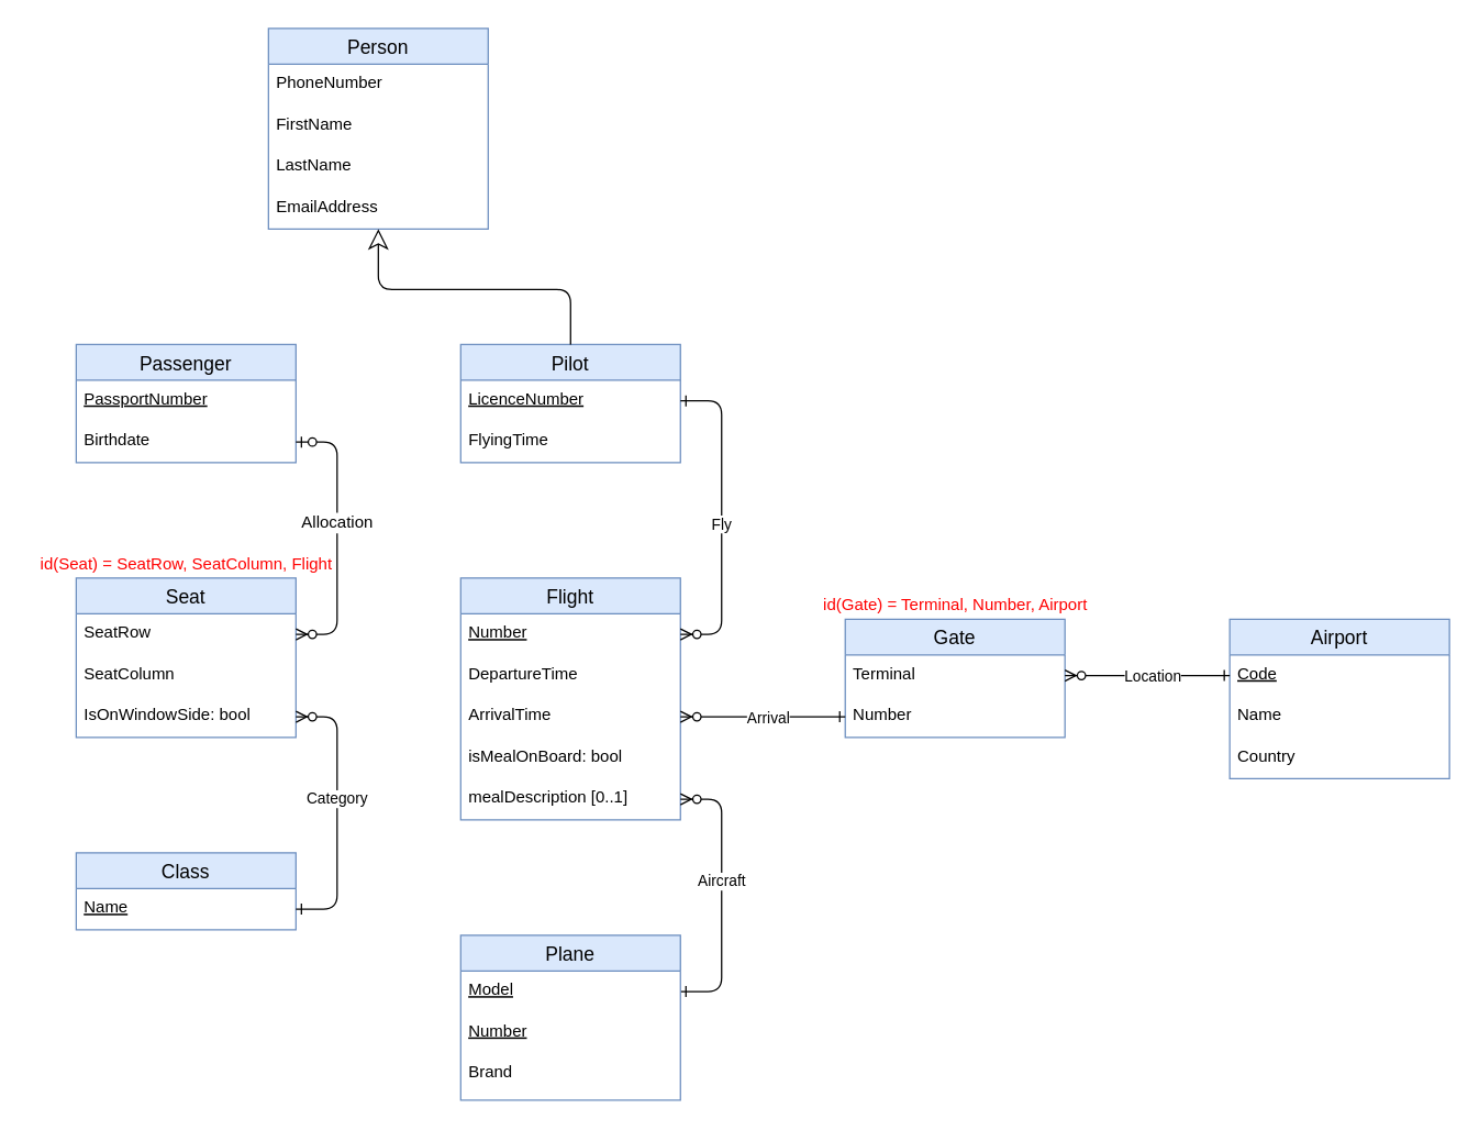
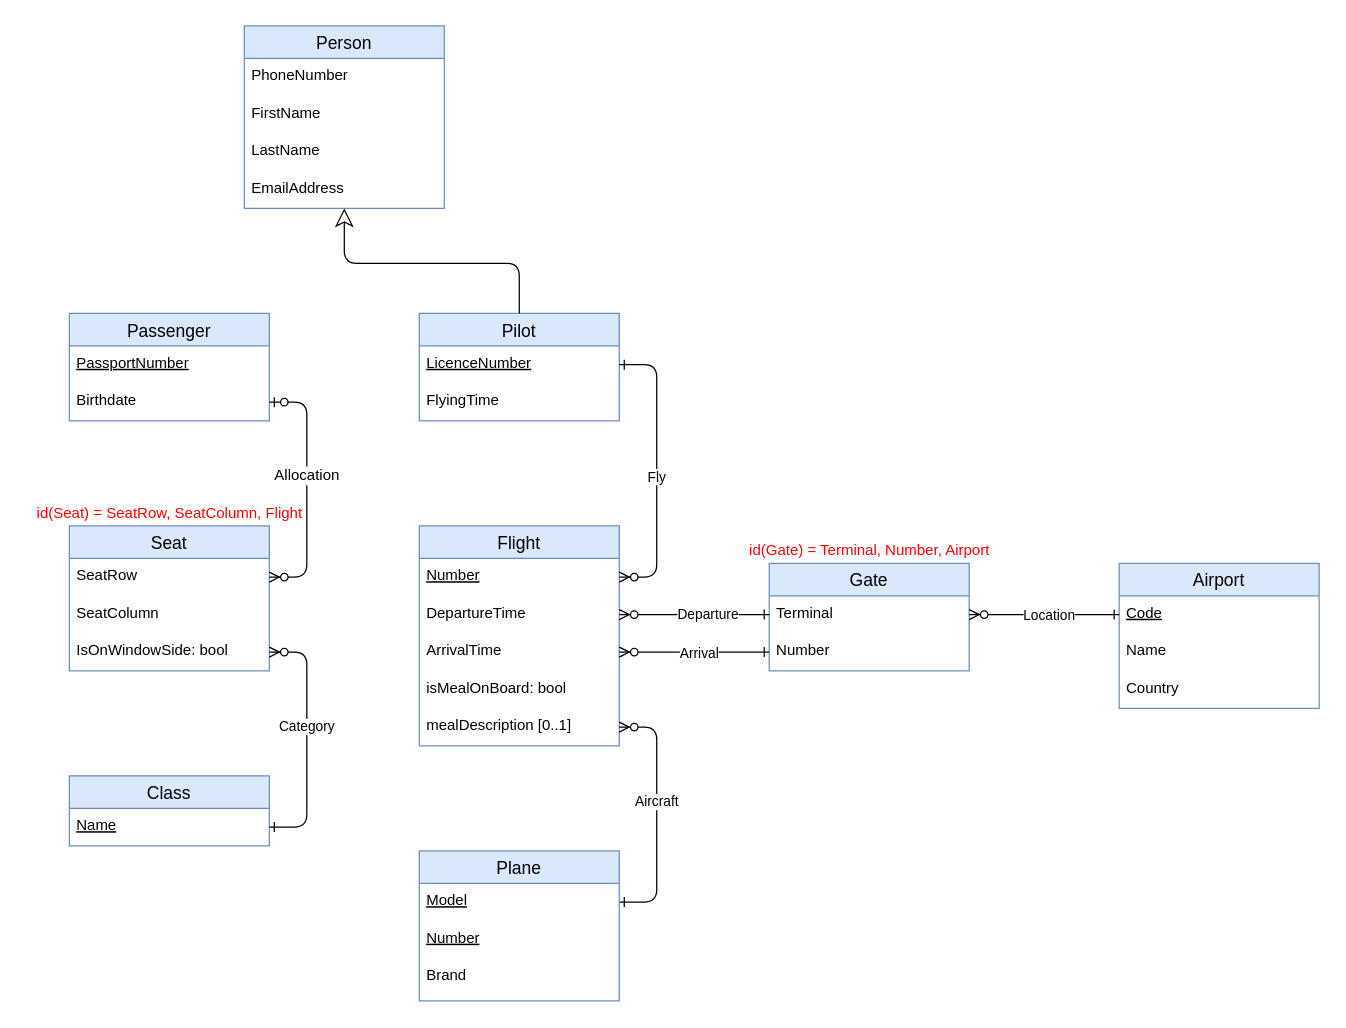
  <mxCell id="0" />
  <mxCell id="1" parent="0" />
  <mxCell id="2" value="Seat" style="swimlane;fontStyle=0;childLayout=stackLayout;horizontal=1;startSize=26;horizontalStack=0;resizeParent=1;resizeParentMax=0;resizeLast=0;collapsible=1;marginBottom=0;align=center;fontSize=14;fillColor=#dae8fc;strokeColor=#6c8ebf;" parent="1" vertex="1"><mxGeometry x="55" width="160" height="116" as="geometry" y="420" /></mxCell>
  <mxCell id="3" value="SeatRow" style="text;strokeColor=none;fillColor=none;spacingLeft=4;spacingRight=4;overflow=hidden;rotatable=0;points=[[0,0.5],[1,0.5]];portConstraint=eastwest;fontSize=12;fontStyle=0" parent="2" vertex="1"><mxGeometry y="26" width="160" height="30" as="geometry" /></mxCell>
  <mxCell id="4" value="SeatColumn" style="text;strokeColor=none;fillColor=none;spacingLeft=4;spacingRight=4;overflow=hidden;rotatable=0;points=[[0,0.5],[1,0.5]];portConstraint=eastwest;fontSize=12;fontStyle=0" parent="2" vertex="1"><mxGeometry y="56" width="160" height="30" as="geometry" /></mxCell>
  <mxCell id="5" value="IsOnWindowSide: bool" style="text;strokeColor=none;fillColor=none;spacingLeft=4;spacingRight=4;overflow=hidden;rotatable=0;points=[[0,0.5],[1,0.5]];portConstraint=eastwest;fontSize=12;" parent="2" vertex="1"><mxGeometry y="86" width="160" height="30" as="geometry" /></mxCell>
  <mxCell id="6" style="edgeStyle=orthogonalEdgeStyle;rounded=0;orthogonalLoop=1;jettySize=auto;html=1;exitX=1;exitY=0.5;exitDx=0;exitDy=0;" parent="2" source="3" target="3" edge="1"><mxGeometry relative="1" as="geometry" /></mxCell>
  <mxCell id="7" value="Flight" style="swimlane;fontStyle=0;childLayout=stackLayout;horizontal=1;startSize=26;horizontalStack=0;resizeParent=1;resizeParentMax=0;resizeLast=0;collapsible=1;marginBottom=0;align=center;fontSize=14;fillColor=#dae8fc;strokeColor=#6c8ebf;" parent="1" vertex="1"><mxGeometry x="335" width="160" height="176" as="geometry" y="420" /></mxCell>
  <mxCell id="8" value="Number" style="text;strokeColor=none;fillColor=none;spacingLeft=4;spacingRight=4;overflow=hidden;rotatable=0;points=[[0,0.5],[1,0.5]];portConstraint=eastwest;fontSize=12;fontStyle=4" parent="7" vertex="1"><mxGeometry y="26" width="160" height="30" as="geometry" /></mxCell>
  <mxCell id="9" value="DepartureTime" style="text;strokeColor=none;fillColor=none;spacingLeft=4;spacingRight=4;overflow=hidden;rotatable=0;points=[[0,0.5],[1,0.5]];portConstraint=eastwest;fontSize=12;" parent="7" vertex="1"><mxGeometry y="56" width="160" height="30" as="geometry" /></mxCell>
  <mxCell id="10" value="ArrivalTime" style="text;strokeColor=none;fillColor=none;spacingLeft=4;spacingRight=4;overflow=hidden;rotatable=0;points=[[0,0.5],[1,0.5]];portConstraint=eastwest;fontSize=12;fontStyle=0" parent="7" vertex="1"><mxGeometry y="86" width="160" height="30" as="geometry" /></mxCell>
  <mxCell id="11" value="isMealOnBoard: bool" style="text;strokeColor=none;fillColor=none;spacingLeft=4;spacingRight=4;overflow=hidden;rotatable=0;points=[[0,0.5],[1,0.5]];portConstraint=eastwest;fontSize=12;fontStyle=0" parent="7" vertex="1"><mxGeometry y="116" width="160" height="30" as="geometry" /></mxCell>
  <mxCell id="12" value="mealDescription [0..1]" style="text;strokeColor=none;fillColor=none;spacingLeft=4;spacingRight=4;overflow=hidden;rotatable=0;points=[[0,0.5],[1,0.5]];portConstraint=eastwest;fontSize=12;fontStyle=0" parent="7" vertex="1"><mxGeometry y="146" width="160" height="30" as="geometry" /></mxCell>
  <mxCell id="13" value="Passenger" style="swimlane;fontStyle=0;childLayout=stackLayout;horizontal=1;startSize=26;horizontalStack=0;resizeParent=1;resizeParentMax=0;resizeLast=0;collapsible=1;marginBottom=0;align=center;fontSize=14;fillColor=#dae8fc;strokeColor=#6c8ebf;" parent="1" vertex="1"><mxGeometry x="55" y="250" width="160" height="86" as="geometry" /></mxCell>
  <mxCell id="14" value="PassportNumber" style="text;strokeColor=none;fillColor=none;spacingLeft=4;spacingRight=4;overflow=hidden;rotatable=0;points=[[0,0.5],[1,0.5]];portConstraint=eastwest;fontSize=12;fontStyle=4" parent="13" vertex="1"><mxGeometry y="26" width="160" height="30" as="geometry" /></mxCell>
  <mxCell id="15" value="Birthdate" style="text;strokeColor=none;fillColor=none;spacingLeft=4;spacingRight=4;overflow=hidden;rotatable=0;points=[[0,0.5],[1,0.5]];portConstraint=eastwest;fontSize=12;" parent="13" vertex="1"><mxGeometry y="56" width="160" height="30" as="geometry" /></mxCell>
  <mxCell id="16" value="Pilot" style="swimlane;fontStyle=0;childLayout=stackLayout;horizontal=1;startSize=26;horizontalStack=0;resizeParent=1;resizeParentMax=0;resizeLast=0;collapsible=1;marginBottom=0;align=center;fontSize=14;fillColor=#dae8fc;strokeColor=#6c8ebf;" parent="1" vertex="1"><mxGeometry x="335" y="250" width="160" height="86" as="geometry" /></mxCell>
  <mxCell id="17" value="LicenceNumber" style="text;strokeColor=none;fillColor=none;spacingLeft=4;spacingRight=4;overflow=hidden;rotatable=0;points=[[0,0.5],[1,0.5]];portConstraint=eastwest;fontSize=12;fontStyle=4" parent="16" vertex="1"><mxGeometry y="26" width="160" height="30" as="geometry" /></mxCell>
  <mxCell id="18" value="FlyingTime" style="text;strokeColor=none;fillColor=none;spacingLeft=4;spacingRight=4;overflow=hidden;rotatable=0;points=[[0,0.5],[1,0.5]];portConstraint=eastwest;fontSize=12;" parent="16" vertex="1"><mxGeometry y="56" width="160" height="30" as="geometry" /></mxCell>
  <mxCell id="19" value="Gate" style="swimlane;fontStyle=0;childLayout=stackLayout;horizontal=1;startSize=26;horizontalStack=0;resizeParent=1;resizeParentMax=0;resizeLast=0;collapsible=1;marginBottom=0;align=center;fontSize=14;fillColor=#dae8fc;strokeColor=#6c8ebf;" parent="1" vertex="1"><mxGeometry x="615" y="450" width="160" height="86" as="geometry" /></mxCell>
  <mxCell id="20" value="Terminal" style="text;strokeColor=none;fillColor=none;spacingLeft=4;spacingRight=4;overflow=hidden;rotatable=0;points=[[0,0.5],[1,0.5]];portConstraint=eastwest;fontSize=12;fontStyle=0" parent="19" vertex="1"><mxGeometry y="26" width="160" height="30" as="geometry" /></mxCell>
  <mxCell id="21" value="Number" style="text;strokeColor=none;fillColor=none;spacingLeft=4;spacingRight=4;overflow=hidden;rotatable=0;points=[[0,0.5],[1,0.5]];portConstraint=eastwest;fontSize=12;fontStyle=0" parent="19" vertex="1"><mxGeometry y="56" width="160" height="30" as="geometry" /></mxCell>
  <mxCell id="22" value="Allocation" style="edgeStyle=entityRelationEdgeStyle;fontSize=12;html=1;endArrow=ERzeroToMany;endFill=1;startArrow=ERzeroToOne;startFill=1;" parent="1" source="15" target="3" edge="1"><mxGeometry x="-0.11" width="100" height="100" relative="1" as="geometry"><mxPoint x="-95" y="240" as="sourcePoint" /><mxPoint x="-15" y="450" as="targetPoint" /><mxPoint as="offset" /></mxGeometry></mxCell>
  <mxCell id="23" value="" style="edgeStyle=entityRelationEdgeStyle;fontSize=12;html=1;endArrow=ERzeroToMany;endFill=1;startArrow=ERone;startFill=0;" parent="1" source="17" target="8" edge="1"><mxGeometry width="100" height="100" relative="1" as="geometry"><mxPoint x="455" y="970" as="sourcePoint" /><mxPoint x="555" y="870" as="targetPoint" /></mxGeometry></mxCell>
  <mxCell id="24" value="Fly" style="edgeLabel;html=1;align=center;verticalAlign=middle;resizable=0;points=[];" parent="23" vertex="1" connectable="0"><mxGeometry x="0.035" y="-1" relative="1" as="geometry"><mxPoint as="offset" /></mxGeometry></mxCell>
+ <mxCell id="25" value="" style="edgeStyle=entityRelationEdgeStyle;fontSize=12;html=1;endArrow=ERzeroToMany;endFill=1;startArrow=ERone;startFill=0;" parent="1" source="20" target="9" edge="1"><mxGeometry width="100" height="100" relative="1" as="geometry"><mxPoint x="755" y="421" as="sourcePoint" /><mxPoint x="555" y="920" as="targetPoint" /></mxGeometry></mxCell>
+ <mxCell id="26" value="Departure" style="edgeLabel;html=1;align=center;verticalAlign=middle;resizable=0;points=[];" parent="25" vertex="1" connectable="0"><mxGeometry x="-0.031" relative="1" as="geometry"><mxPoint x="8.61" y="-1" as="offset" /></mxGeometry></mxCell>
  <mxCell id="27" value="" style="edgeStyle=entityRelationEdgeStyle;fontSize=12;html=1;endArrow=ERzeroToMany;endFill=1;startArrow=ERone;startFill=0;" parent="1" source="21" target="10" edge="1"><mxGeometry width="100" height="100" relative="1" as="geometry"><mxPoint x="455" y="1020" as="sourcePoint" /><mxPoint x="605" y="840" as="targetPoint" /></mxGeometry></mxCell>
  <mxCell id="28" value="Arrival" style="edgeLabel;html=1;align=center;verticalAlign=middle;resizable=0;points=[];" parent="27" vertex="1" connectable="0"><mxGeometry x="0.031" y="-1" relative="1" as="geometry"><mxPoint x="5" y="1" as="offset" /></mxGeometry></mxCell>
  <mxCell id="29" value="&lt;font color=&quot;#ff0000&quot;&gt;id(Seat) = SeatRow, SeatColumn, Flight&lt;/font&gt;" style="text;html=1;align=center;verticalAlign=middle;resizable=0;points=[];autosize=1;" parent="1" vertex="1"><mxGeometry x="20" y="400" width="230" height="20" as="geometry" /></mxCell>
  <mxCell id="30" value="" style="edgeStyle=entityRelationEdgeStyle;fontSize=12;html=1;endArrow=ERzeroToMany;endFill=1;startArrow=ERone;startFill=0;" parent="1" source="44" target="12" edge="1"><mxGeometry width="100" height="100" relative="1" as="geometry"><mxPoint x="345" y="630" as="sourcePoint" /><mxPoint x="325" y="710" as="targetPoint" /></mxGeometry></mxCell>
  <mxCell id="31" value="Aircraft" style="edgeLabel;html=1;align=center;verticalAlign=middle;resizable=0;points=[];" parent="30" vertex="1" connectable="0"><mxGeometry x="-0.144" y="1" relative="1" as="geometry"><mxPoint y="-25" as="offset" /></mxGeometry></mxCell>
  <mxCell id="32" value="Class" style="swimlane;fontStyle=0;childLayout=stackLayout;horizontal=1;startSize=26;horizontalStack=0;resizeParent=1;resizeParentMax=0;resizeLast=0;collapsible=1;marginBottom=0;align=center;fontSize=14;fillColor=#dae8fc;strokeColor=#6c8ebf;" parent="1" vertex="1"><mxGeometry x="55" y="620" width="160" height="56" as="geometry" /></mxCell>
  <mxCell id="33" value="Name" style="text;strokeColor=none;fillColor=none;spacingLeft=4;spacingRight=4;overflow=hidden;rotatable=0;points=[[0,0.5],[1,0.5]];portConstraint=eastwest;fontSize=12;fontStyle=4" parent="32" vertex="1"><mxGeometry y="26" width="160" height="30" as="geometry" /></mxCell>
  <mxCell id="34" value="" style="edgeStyle=entityRelationEdgeStyle;fontSize=12;html=1;endArrow=ERzeroToMany;endFill=1;startArrow=ERone;startFill=0;" parent="1" source="33" target="5" edge="1"><mxGeometry width="100" height="100" relative="1" as="geometry"><mxPoint x="95" y="750" as="sourcePoint" /><mxPoint x="195" y="650" as="targetPoint" /></mxGeometry></mxCell>
  <mxCell id="35" value="Category" style="edgeLabel;html=1;align=center;verticalAlign=middle;resizable=0;points=[];" parent="34" vertex="1" connectable="0"><mxGeometry x="-0.149" y="1" relative="1" as="geometry"><mxPoint y="-26" as="offset" /></mxGeometry></mxCell>
  <mxCell id="36" value="Airport" style="swimlane;fontStyle=0;childLayout=stackLayout;horizontal=1;startSize=26;horizontalStack=0;resizeParent=1;resizeParentMax=0;resizeLast=0;collapsible=1;marginBottom=0;align=center;fontSize=14;fillColor=#dae8fc;strokeColor=#6c8ebf;" parent="1" vertex="1"><mxGeometry x="895" y="450" width="160" height="116" as="geometry" /></mxCell>
  <mxCell id="37" value="Code" style="text;strokeColor=none;fillColor=none;spacingLeft=4;spacingRight=4;overflow=hidden;rotatable=0;points=[[0,0.5],[1,0.5]];portConstraint=eastwest;fontSize=12;fontStyle=4" parent="36" vertex="1"><mxGeometry y="26" width="160" height="30" as="geometry" /></mxCell>
  <mxCell id="38" value="Name" style="text;strokeColor=none;fillColor=none;spacingLeft=4;spacingRight=4;overflow=hidden;rotatable=0;points=[[0,0.5],[1,0.5]];portConstraint=eastwest;fontSize=12;" parent="36" vertex="1"><mxGeometry y="56" width="160" height="30" as="geometry" /></mxCell>
  <mxCell id="39" value="Country" style="text;strokeColor=none;fillColor=none;spacingLeft=4;spacingRight=4;overflow=hidden;rotatable=0;points=[[0,0.5],[1,0.5]];portConstraint=eastwest;fontSize=12;" parent="36" vertex="1"><mxGeometry y="86" width="160" height="30" as="geometry" /></mxCell>
  <mxCell id="40" value="" style="edgeStyle=entityRelationEdgeStyle;fontSize=12;html=1;endArrow=ERzeroToMany;endFill=1;startArrow=ERone;startFill=0;" parent="1" source="37" target="20" edge="1"><mxGeometry width="100" height="100" relative="1" as="geometry"><mxPoint x="780" y="480" as="sourcePoint" /><mxPoint x="620" y="620" as="targetPoint" /></mxGeometry></mxCell>
  <mxCell id="41" value="Location" style="edgeLabel;html=1;align=center;verticalAlign=middle;resizable=0;points=[];" parent="40" vertex="1" connectable="0"><mxGeometry x="0.031" y="-1" relative="1" as="geometry"><mxPoint x="5" y="1" as="offset" /></mxGeometry></mxCell>
  <mxCell id="42" value="&lt;font color=&quot;#ff0000&quot;&gt;id(Gate) = Terminal, Number, Airport&lt;/font&gt;" style="text;html=1;align=center;verticalAlign=middle;resizable=0;points=[];autosize=1;" parent="1" vertex="1"><mxGeometry x="590" y="430" width="210" height="20" as="geometry" /></mxCell>
  <mxCell id="43" value="Plane" style="swimlane;fontStyle=0;childLayout=stackLayout;horizontal=1;startSize=26;horizontalStack=0;resizeParent=1;resizeParentMax=0;resizeLast=0;collapsible=1;marginBottom=0;align=center;fontSize=14;fillColor=#dae8fc;strokeColor=#6c8ebf;" parent="1" vertex="1"><mxGeometry x="335" y="680" width="160" height="120" as="geometry" /></mxCell>
  <mxCell id="44" value="Model" style="text;strokeColor=none;fillColor=none;spacingLeft=4;spacingRight=4;overflow=hidden;rotatable=0;points=[[0,0.5],[1,0.5]];portConstraint=eastwest;fontSize=12;fontStyle=4" parent="43" vertex="1"><mxGeometry y="26" width="160" height="30" as="geometry" /></mxCell>
  <mxCell id="45" value="Number" style="text;strokeColor=none;fillColor=none;spacingLeft=4;spacingRight=4;overflow=hidden;rotatable=0;points=[[0,0.5],[1,0.5]];portConstraint=eastwest;fontSize=12;fontStyle=4" parent="43" vertex="1"><mxGeometry y="56" width="160" height="30" as="geometry" /></mxCell>
  <mxCell id="46" value="Brand" style="text;strokeColor=none;fillColor=none;spacingLeft=4;spacingRight=4;overflow=hidden;rotatable=0;points=[[0,0.5],[1,0.5]];portConstraint=eastwest;fontSize=12;" parent="43" vertex="1"><mxGeometry y="86" width="160" height="34" as="geometry" /></mxCell>
  <mxCell id="47" value="Person" style="swimlane;fontStyle=0;childLayout=stackLayout;horizontal=1;startSize=26;horizontalStack=0;resizeParent=1;resizeParentMax=0;resizeLast=0;collapsible=1;marginBottom=0;align=center;fontSize=14;fillColor=#dae8fc;strokeColor=#6c8ebf;" parent="1" vertex="1"><mxGeometry x="195" y="20" width="160" height="146" as="geometry" /></mxCell>
  <mxCell id="48" value="PhoneNumber" style="text;strokeColor=none;fillColor=none;spacingLeft=4;spacingRight=4;overflow=hidden;rotatable=0;points=[[0,0.5],[1,0.5]];portConstraint=eastwest;fontSize=12;fontStyle=0" parent="47" vertex="1"><mxGeometry y="26" width="160" height="30" as="geometry" /></mxCell>
  <mxCell id="49" value="FirstName" style="text;strokeColor=none;fillColor=none;spacingLeft=4;spacingRight=4;overflow=hidden;rotatable=0;points=[[0,0.5],[1,0.5]];portConstraint=eastwest;fontSize=12;fontStyle=0" parent="47" vertex="1"><mxGeometry y="56" width="160" height="30" as="geometry" /></mxCell>
  <mxCell id="50" value="LastName" style="text;strokeColor=none;fillColor=none;spacingLeft=4;spacingRight=4;overflow=hidden;rotatable=0;points=[[0,0.5],[1,0.5]];portConstraint=eastwest;fontSize=12;" parent="47" vertex="1"><mxGeometry y="86" width="160" height="30" as="geometry" /></mxCell>
  <mxCell id="51" value="EmailAddress" style="text;strokeColor=none;fillColor=none;spacingLeft=4;spacingRight=4;overflow=hidden;rotatable=0;points=[[0,0.5],[1,0.5]];portConstraint=eastwest;fontSize=12;" parent="47" vertex="1"><mxGeometry y="116" width="160" height="30" as="geometry" /></mxCell>
  <mxCell id="52" value="" style="endArrow=classic;endFill=0;endSize=12;html=1;exitX=0.5;exitY=0;exitDx=0;exitDy=0;" parent="1" source="16" target="51" edge="1"><mxGeometry width="160" relative="1" as="geometry"><mxPoint x="145" y="260" as="sourcePoint" /><mxPoint x="238.333" y="176" as="targetPoint" /><Array as="points"><mxPoint x="415" y="210" /><mxPoint x="275" y="210" /></Array></mxGeometry></mxCell>
